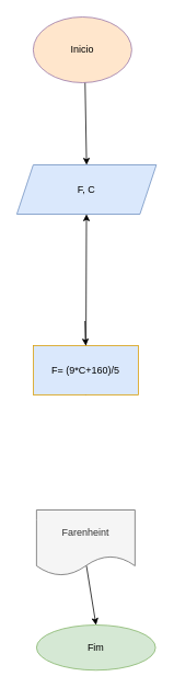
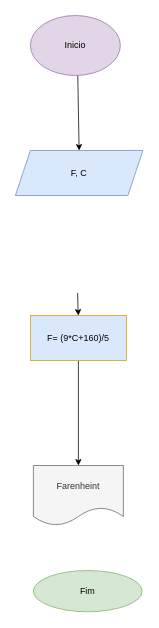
  <mxCell id="0" />
  <mxCell id="1" parent="0" />
  <mxCell id="2" value="F, C" style="shape=parallelogram;perimeter=parallelogramPerimeter;whiteSpace=wrap;html=1;fixedSize=1;fillColor=#dae8fc;strokeColor=#6c8ebf;" vertex="1" parent="1"><mxGeometry x="20" y="200" width="170" height="60" as="geometry" /></mxCell>
  <mxCell id="3" value="Farenheint" style="shape=document;whiteSpace=wrap;html=1;boundedLbl=1;fillColor=#f5f5f5;strokeColor=#666666;fontColor=#333333;" vertex="1" parent="1"><mxGeometry x="44" y="620" width="120" height="80" as="geometry" /></mxCell>
  <mxCell id="4" value="" style="endArrow=classic;html=1;rounded=0;exitX=0.5;exitY=1;exitDx=0;exitDy=0;entryX=0.5;entryY=0;entryDx=0;entryDy=0;" edge="1" parent="1" target="2"><mxGeometry width="50" height="50" relative="1" as="geometry"><mxPoint x="103" y="90" as="sourcePoint" /><mxPoint x="150" y="150" as="targetPoint" /><Array as="points" /></mxGeometry></mxCell>
  <mxCell id="5" value="" style="endArrow=classic;html=1;rounded=0;" edge="1" parent="1"><mxGeometry width="50" height="50" relative="1" as="geometry"><mxPoint x="104" y="460" as="sourcePoint" /><mxPoint x="104" y="480" as="targetPoint" /></mxGeometry></mxCell>
- <mxCell id="6" value="" style="endArrow=classic;html=1;rounded=0;entryX=0.5;entryY=0;entryDx=0;entryDy=0;exitX=0.507;exitY=0.85;exitDx=0;exitDy=0;exitPerimeter=0;" edge="1" parent="1" source="3" target="8"><mxGeometry width="50" height="50" relative="1" as="geometry"><mxPoint x="104" y="710" as="sourcePoint" /><mxPoint x="103" y="720" as="targetPoint" /><Array as="points" /></mxGeometry></mxCell>
- <mxCell id="7" value="Inicio" style="ellipse;whiteSpace=wrap;html=1;fillColor=#ffe6cc;strokeColor=#9673a6;" vertex="1" parent="1"><mxGeometry x="40" y="20" width="120" height="80" as="geometry" /></mxCell>
+ <mxCell id="7" value="Inicio" style="ellipse;whiteSpace=wrap;html=1;fillColor=#e1d5e7;strokeColor=#9673a6;" vertex="1" parent="1"><mxGeometry x="40" y="20" width="120" height="80" as="geometry" /></mxCell>
  <mxCell id="8" value="Fim" style="ellipse;whiteSpace=wrap;html=1;fillColor=#d5e8d4;strokeColor=#82b366;" vertex="1" parent="1"><mxGeometry x="44" y="760" width="145" height="55" as="geometry" /></mxCell>
- <mxCell id="9" value="" style="endArrow=classic;html=1;rounded=0;exitX=0.5;exitY=1;exitDx=0;exitDy=0;" edge="1" parent="1" source="11" target="2"><mxGeometry width="50" height="50" relative="1" as="geometry"><mxPoint x="104" y="500" as="sourcePoint" /><mxPoint x="190" y="450" as="targetPoint" /></mxGeometry></mxCell>
+ <mxCell id="9" value="" style="endArrow=classic;html=1;rounded=0;entryX=0.5;entryY=0;entryDx=0;entryDy=0;exitX=0.5;exitY=1;exitDx=0;exitDy=0;" edge="1" parent="1" source="11" target="3"><mxGeometry width="50" height="50" relative="1" as="geometry"><mxPoint x="104" y="500" as="sourcePoint" /><mxPoint x="190" y="450" as="targetPoint" /></mxGeometry></mxCell>
  <mxCell id="10" value="" style="edgeStyle=orthogonalEdgeStyle;rounded=0;orthogonalLoop=1;jettySize=auto;html=1;" edge="1" parent="1" target="11"><mxGeometry relative="1" as="geometry"><mxPoint x="103" y="390" as="sourcePoint" /></mxGeometry></mxCell>
  <mxCell id="11" value="F= (9*C+160)/5" style="rounded=0;whiteSpace=wrap;html=1;fillColor=#dae8fc;strokeColor=#d79b00;" vertex="1" parent="1"><mxGeometry x="40" y="420" width="128" height="60" as="geometry" /></mxCell>
  <mxCell id="12" style="edgeStyle=orthogonalEdgeStyle;rounded=0;orthogonalLoop=1;jettySize=auto;html=1;" edge="1" parent="1"><mxGeometry relative="1" as="geometry"><mxPoint x="104" y="460" as="targetPoint" /><mxPoint x="104" y="460" as="sourcePoint" /></mxGeometry></mxCell>
